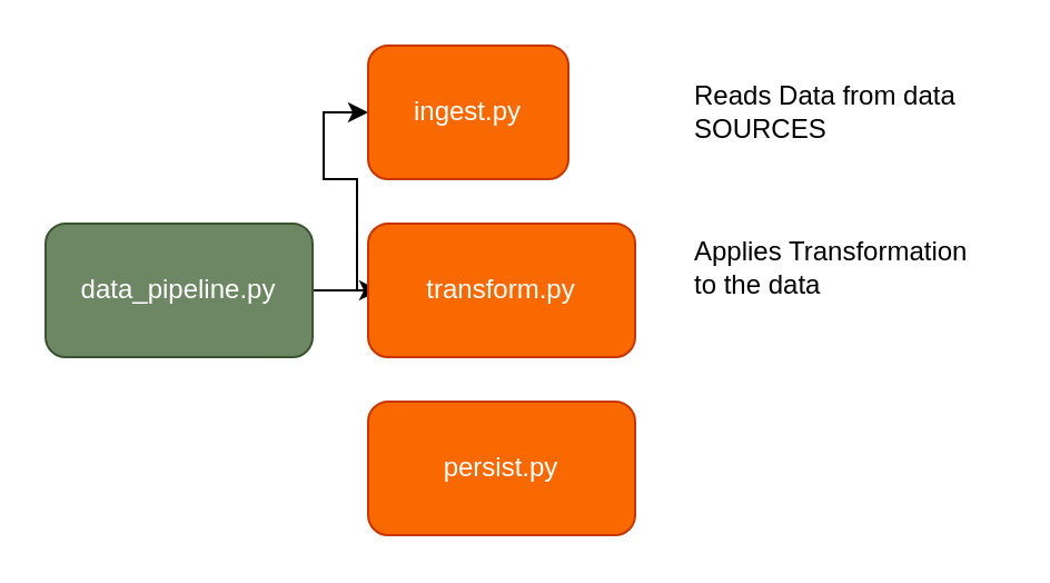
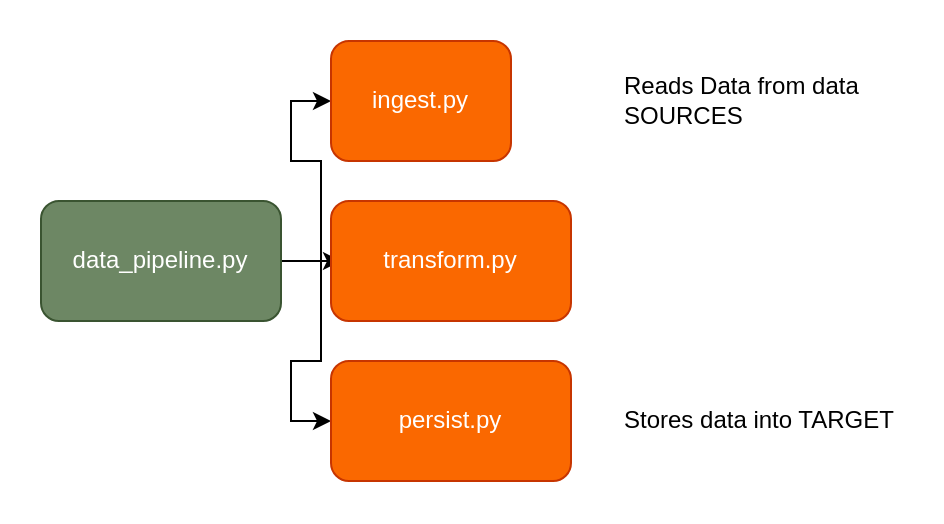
  <mxCell id="0" />
  <mxCell id="1" parent="0" />
  <mxCell id="2" style="edgeStyle=orthogonalEdgeStyle;rounded=0;orthogonalLoop=1;jettySize=auto;html=1;" edge="1" parent="1" source="5"><mxGeometry relative="1" as="geometry"><mxPoint x="170" y="130" as="targetPoint" /></mxGeometry></mxCell>
  <mxCell id="3" style="edgeStyle=orthogonalEdgeStyle;rounded=0;orthogonalLoop=1;jettySize=auto;html=1;entryX=0;entryY=0.5;entryDx=0;entryDy=0;fontColor=#FFFFFF;" edge="1" parent="1" source="5" target="6"><mxGeometry relative="1" as="geometry" /></mxCell>
+ <mxCell id="4" style="edgeStyle=orthogonalEdgeStyle;rounded=0;orthogonalLoop=1;jettySize=auto;html=1;entryX=0;entryY=0.5;entryDx=0;entryDy=0;fontColor=#FFFFFF;" edge="1" parent="1" source="5" target="8"><mxGeometry relative="1" as="geometry" /></mxCell>
  <mxCell id="5" value="data_pipeline.py" style="rounded=1;whiteSpace=wrap;html=1;fillColor=#6d8764;strokeColor=#3A5431;fontColor=#ffffff;" vertex="1" parent="1"><mxGeometry x="20" y="100" width="120" height="60" as="geometry" /></mxCell>
  <mxCell id="6" value="ingest.py" style="rounded=1;whiteSpace=wrap;html=1;fillColor=#fa6800;strokeColor=#C73500;fontColor=#FFFFFF;" vertex="1" parent="1"><mxGeometry x="165" y="20" width="90" height="60" as="geometry" /></mxCell>
  <mxCell id="7" value="transform.py" style="rounded=1;whiteSpace=wrap;html=1;fillColor=#fa6800;strokeColor=#C73500;fontColor=#FFFFFF;" vertex="1" parent="1"><mxGeometry x="165" y="100" width="120" height="60" as="geometry" /></mxCell>
  <mxCell id="8" value="persist.py" style="rounded=1;whiteSpace=wrap;html=1;fillColor=#fa6800;strokeColor=#C73500;fontColor=#FFFFFF;" vertex="1" parent="1"><mxGeometry x="165" y="180" width="120" height="60" as="geometry" /></mxCell>
  <mxCell id="9" value="Reads Data from data SOURCES" style="text;html=1;strokeColor=none;fillColor=none;align=left;verticalAlign=middle;whiteSpace=wrap;rounded=0;" vertex="1" parent="1"><mxGeometry x="310" y="40" width="120" height="20" as="geometry" /></mxCell>
- <mxCell id="10" value="Applies Transformation&lt;br&gt;to the data" style="text;html=1;strokeColor=none;fillColor=none;align=left;verticalAlign=middle;whiteSpace=wrap;rounded=0;" vertex="1" parent="1"><mxGeometry x="310" y="110" width="140" height="20" as="geometry" /></mxCell>
+ <mxCell id="11" value="Stores data into TARGET" style="text;html=1;strokeColor=none;fillColor=none;align=left;verticalAlign=middle;whiteSpace=wrap;rounded=0;" vertex="1" parent="1"><mxGeometry x="310" y="200" width="140" height="20" as="geometry" /></mxCell>
